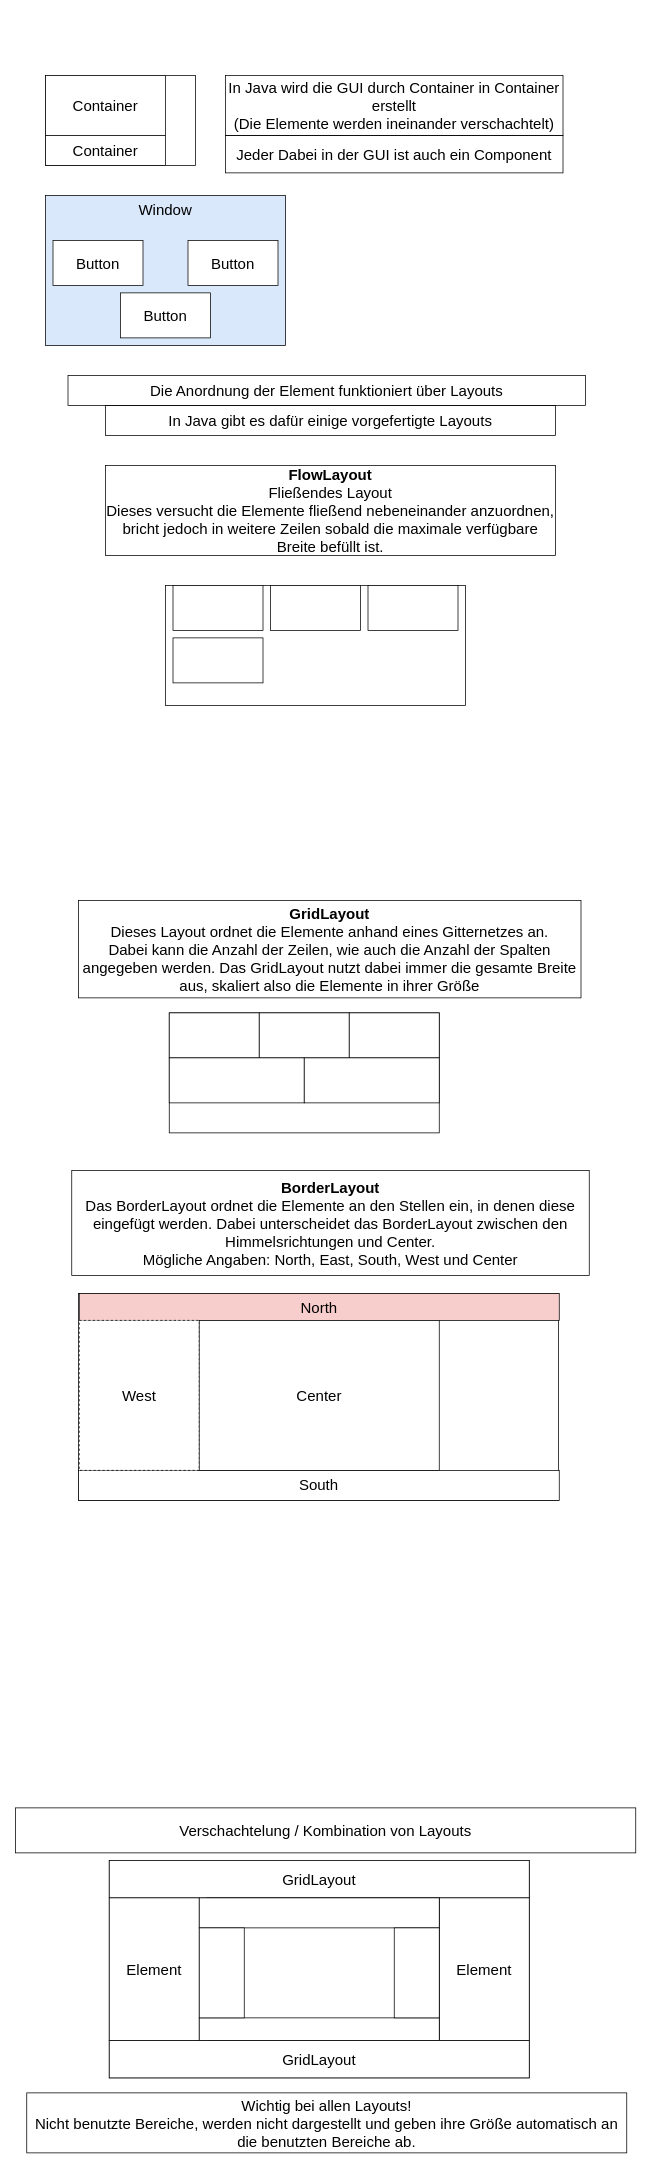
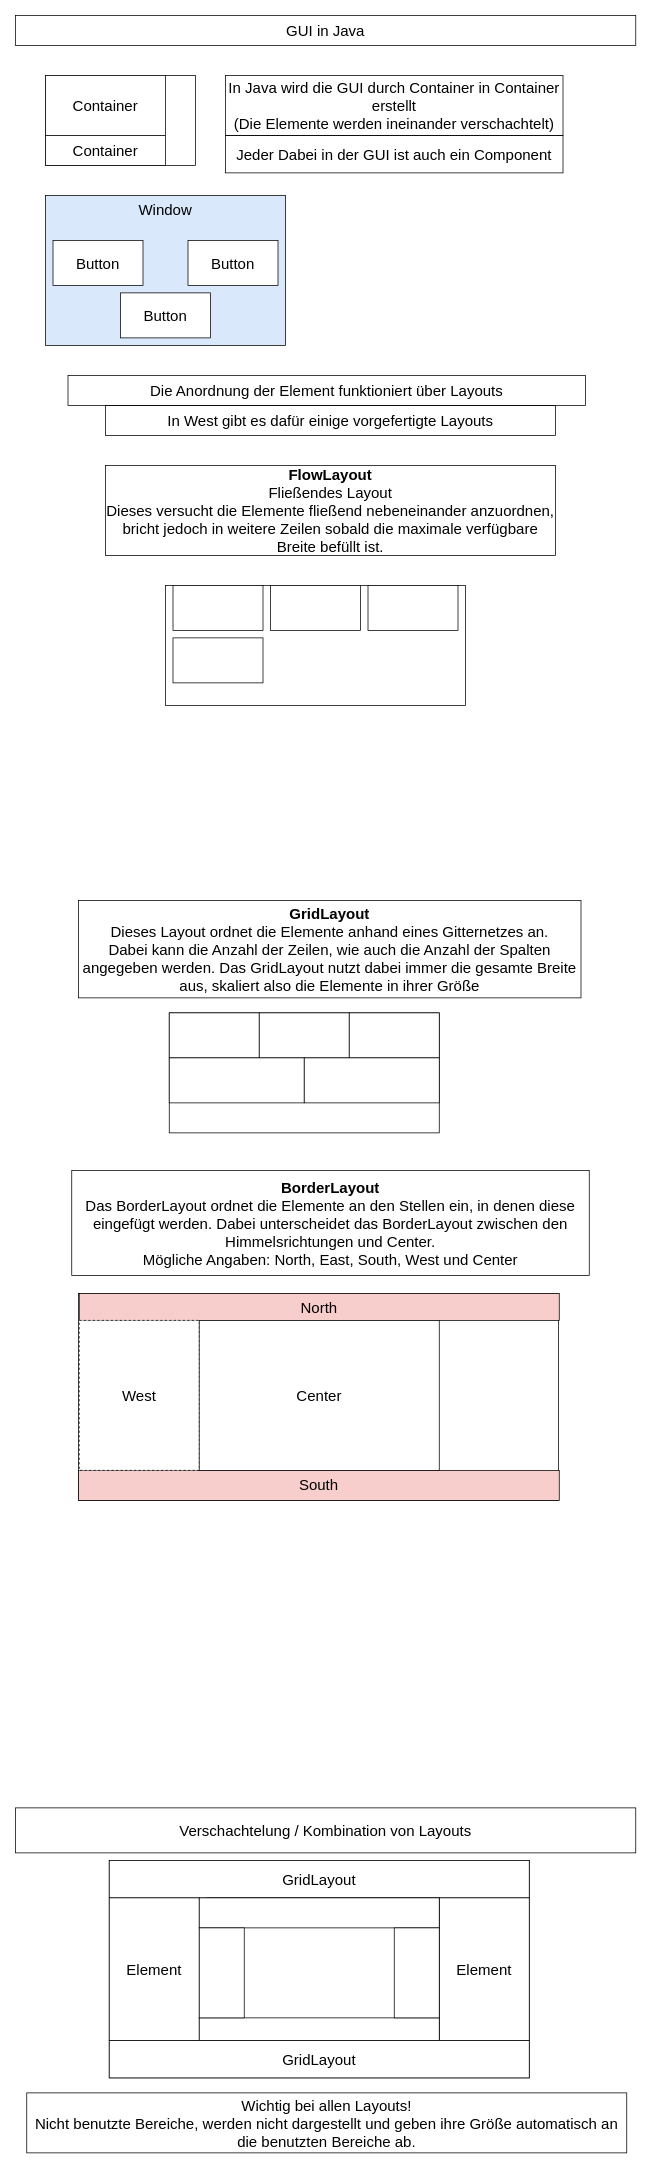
  <mxCell id="0" />
  <mxCell id="1" parent="0" />
  <mxCell id="2" value="" style="rounded=0;whiteSpace=wrap;html=1;fontSize=20;strokeColor=#000000;" vertex="1" parent="1"><mxGeometry x="60" y="100" width="200" height="120" as="geometry" /></mxCell>
+ <mxCell id="3" value="GUI in Java" style="text;html=1;fillColor=none;align=center;verticalAlign=middle;whiteSpace=wrap;rounded=0;fontSize=20;strokeColor=#000000;" vertex="1" parent="1"><mxGeometry width="827" height="40" as="geometry" x="20" y="20" /></mxCell>
  <mxCell id="4" value="Container" style="rounded=0;whiteSpace=wrap;html=1;fontSize=20;strokeColor=#000000;" vertex="1" parent="1"><mxGeometry x="60" y="100" width="160" height="80" as="geometry" /></mxCell>
  <mxCell id="5" value="Container" style="rounded=0;whiteSpace=wrap;html=1;fontSize=20;strokeColor=#000000;" vertex="1" parent="1"><mxGeometry x="60" y="180" width="160" height="40" as="geometry" /></mxCell>
  <mxCell id="6" value="In Java wird die GUI durch Container in Container erstellt&lt;br&gt;(Die Elemente werden ineinander verschachtelt)" style="text;html=1;fillColor=none;align=center;verticalAlign=middle;whiteSpace=wrap;rounded=0;fontSize=20;strokeColor=#000000;" vertex="1" parent="1"><mxGeometry x="300" y="100" width="450" height="80" as="geometry" /></mxCell>
  <mxCell id="7" value="Jeder Dabei in der GUI ist auch ein Component" style="text;html=1;fillColor=none;align=center;verticalAlign=middle;whiteSpace=wrap;rounded=0;fontSize=20;strokeColor=#000000;" vertex="1" parent="1"><mxGeometry x="300" y="180" width="450" height="50" as="geometry" /></mxCell>
  <mxCell id="8" value="Window" style="rounded=0;whiteSpace=wrap;html=1;fontSize=20;strokeColor=#000000;verticalAlign=top;fillColor=#dae8fc;" vertex="1" parent="1"><mxGeometry x="60" y="260" width="320" height="200" as="geometry" /></mxCell>
  <mxCell id="9" value="Button" style="rounded=0;whiteSpace=wrap;html=1;fontSize=20;strokeColor=#000000;" vertex="1" parent="1"><mxGeometry x="70" y="320" width="120" height="60" as="geometry" /></mxCell>
  <mxCell id="10" value="Button" style="rounded=0;whiteSpace=wrap;html=1;fontSize=20;strokeColor=#000000;" vertex="1" parent="1"><mxGeometry x="250" y="320" width="120" height="60" as="geometry" /></mxCell>
  <mxCell id="11" value="Button" style="rounded=0;whiteSpace=wrap;html=1;fontSize=20;strokeColor=#000000;" vertex="1" parent="1"><mxGeometry x="160" y="390" width="120" height="60" as="geometry" /></mxCell>
  <mxCell id="12" value="Die Anordnung der Element funktioniert über Layouts" style="text;html=1;fillColor=none;align=center;verticalAlign=middle;whiteSpace=wrap;rounded=0;fontSize=20;strokeColor=#000000;" vertex="1" parent="1"><mxGeometry x="90" y="500" width="690" height="40" as="geometry" /></mxCell>
- <mxCell id="13" value="In Java gibt es dafür einige vorgefertigte Layouts" style="text;html=1;fillColor=none;align=center;verticalAlign=middle;whiteSpace=wrap;rounded=0;fontSize=20;strokeColor=#000000;" vertex="1" parent="1"><mxGeometry x="140" y="540" width="600" height="40" as="geometry" /></mxCell>
+ <mxCell id="13" value="In West gibt es dafür einige vorgefertigte Layouts" style="text;html=1;fillColor=none;align=center;verticalAlign=middle;whiteSpace=wrap;rounded=0;fontSize=20;strokeColor=#000000;" vertex="1" parent="1"><mxGeometry x="140" y="540" width="600" height="40" as="geometry" /></mxCell>
  <mxCell id="14" value="&lt;b&gt;FlowLayout&lt;/b&gt;&lt;br&gt;Fließendes Layout&lt;br&gt;Dieses versucht die Elemente fließend nebeneinander anzuordnen, bricht jedoch in weitere Zeilen sobald die maximale verfügbare Breite befüllt ist." style="text;html=1;fillColor=none;align=center;verticalAlign=middle;whiteSpace=wrap;rounded=0;fontSize=20;strokeColor=#000000;" vertex="1" parent="1"><mxGeometry x="140" y="620" width="600" height="120" as="geometry" /></mxCell>
  <mxCell id="15" value="" style="rounded=0;whiteSpace=wrap;html=1;fontSize=20;strokeColor=#000000;verticalAlign=top;" vertex="1" parent="1"><mxGeometry x="220" y="780" width="400" height="160" as="geometry" /></mxCell>
  <mxCell id="16" value="" style="rounded=0;whiteSpace=wrap;html=1;fontSize=20;strokeColor=#000000;verticalAlign=top;" vertex="1" parent="1"><mxGeometry x="230" y="780" width="120" height="60" as="geometry" /></mxCell>
  <mxCell id="17" value="" style="rounded=0;whiteSpace=wrap;html=1;fontSize=20;strokeColor=#000000;verticalAlign=top;" vertex="1" parent="1"><mxGeometry x="360" y="780" width="120" height="60" as="geometry" /></mxCell>
  <mxCell id="18" value="" style="rounded=0;whiteSpace=wrap;html=1;fontSize=20;strokeColor=#000000;verticalAlign=top;" vertex="1" parent="1"><mxGeometry x="490" y="780" width="120" height="60" as="geometry" /></mxCell>
  <mxCell id="19" value="" style="rounded=0;whiteSpace=wrap;html=1;fontSize=20;strokeColor=#000000;verticalAlign=top;" vertex="1" parent="1"><mxGeometry x="230" y="850" width="120" height="60" as="geometry" /></mxCell>
  <mxCell id="20" value="&lt;b&gt;GridLayout&lt;/b&gt;&lt;br&gt;Dieses Layout ordnet die Elemente anhand eines Gitternetzes an.&lt;br&gt;Dabei kann die Anzahl der Zeilen, wie auch die Anzahl der Spalten angegeben werden. Das GridLayout nutzt dabei immer die gesamte Breite aus, skaliert also die Elemente in ihrer Größe" style="text;html=1;fillColor=none;align=center;verticalAlign=middle;whiteSpace=wrap;rounded=0;fontSize=20;strokeColor=#000000;" vertex="1" parent="1"><mxGeometry x="104" y="1200" width="670" height="130" as="geometry" /></mxCell>
  <mxCell id="21" value="" style="rounded=0;whiteSpace=wrap;html=1;fontSize=20;strokeColor=#000000;verticalAlign=top;" vertex="1" parent="1"><mxGeometry x="225" y="1350" width="360" height="160" as="geometry" /></mxCell>
  <mxCell id="22" value="" style="rounded=0;whiteSpace=wrap;html=1;fontSize=20;strokeColor=#000000;verticalAlign=top;" vertex="1" parent="1"><mxGeometry x="225" y="1350" width="120" height="60" as="geometry" /></mxCell>
  <mxCell id="23" value="" style="rounded=0;whiteSpace=wrap;html=1;fontSize=20;strokeColor=#000000;verticalAlign=top;" vertex="1" parent="1"><mxGeometry x="345" y="1350" width="120" height="60" as="geometry" /></mxCell>
  <mxCell id="24" value="" style="rounded=0;whiteSpace=wrap;html=1;fontSize=20;strokeColor=#000000;verticalAlign=top;" vertex="1" parent="1"><mxGeometry x="465" y="1350" width="120" height="60" as="geometry" /></mxCell>
  <mxCell id="25" value="" style="rounded=0;whiteSpace=wrap;html=1;fontSize=20;strokeColor=#000000;verticalAlign=top;" vertex="1" parent="1"><mxGeometry x="225" y="1410" width="180" height="60" as="geometry" /></mxCell>
  <mxCell id="26" value="" style="rounded=0;whiteSpace=wrap;html=1;fontSize=20;strokeColor=#000000;verticalAlign=top;" vertex="1" parent="1"><mxGeometry x="405" y="1410" width="180" height="60" as="geometry" /></mxCell>
  <mxCell id="27" value="&lt;b&gt;BorderLayout&lt;/b&gt;&lt;br&gt;Das BorderLayout ordnet die Elemente an den Stellen ein, in denen diese eingefügt werden. Dabei unterscheidet das BorderLayout zwischen den Himmelsrichtungen und Center.&lt;br&gt;Mögliche Angaben: North, East, South, West und Center" style="text;html=1;fillColor=none;align=center;verticalAlign=middle;whiteSpace=wrap;rounded=0;fontSize=20;strokeColor=#000000;" vertex="1" parent="1"><mxGeometry x="95" y="1560" width="690" height="140" as="geometry" /></mxCell>
  <mxCell id="28" value="" style="rounded=0;whiteSpace=wrap;html=1;fontSize=20;strokeColor=#000000;verticalAlign=top;" vertex="1" parent="1"><mxGeometry x="104" y="1724" width="640" height="276" as="geometry" /></mxCell>
  <mxCell id="29" value="North" style="rounded=0;whiteSpace=wrap;html=1;fontSize=20;strokeColor=#000000;verticalAlign=top;fillColor=#f8cecc;" vertex="1" parent="1"><mxGeometry x="105" y="1724" width="640" height="36" as="geometry" /></mxCell>
- <mxCell id="30" value="South" style="rounded=0;whiteSpace=wrap;html=1;fontSize=20;strokeColor=#000000;verticalAlign=top;" vertex="1" parent="1"><mxGeometry x="104" y="1960" width="641" height="40" as="geometry" /></mxCell>
+ <mxCell id="30" value="South" style="rounded=0;whiteSpace=wrap;html=1;fontSize=20;strokeColor=#000000;verticalAlign=top;fillColor=#f8cecc;" vertex="1" parent="1"><mxGeometry x="104" y="1960" width="641" height="40" as="geometry" /></mxCell>
  <mxCell id="31" value="West" style="rounded=0;whiteSpace=wrap;html=1;fontSize=20;strokeColor=#000000;verticalAlign=middle;dashed=1;" vertex="1" parent="1"><mxGeometry x="105" y="1760" width="160" height="200" as="geometry" /></mxCell>
  <mxCell id="32" value="Center" style="rounded=0;whiteSpace=wrap;html=1;fontSize=20;strokeColor=#000000;verticalAlign=middle;" vertex="1" parent="1"><mxGeometry x="265" y="1760" width="320" height="200" as="geometry" /></mxCell>
  <mxCell id="33" value="Verschachtelung / Kombination von Layouts" style="text;html=1;fillColor=none;align=center;verticalAlign=middle;whiteSpace=wrap;rounded=0;fontSize=20;strokeColor=#000000;" vertex="1" parent="1"><mxGeometry x="20" y="2410" width="827" height="60" as="geometry" /></mxCell>
  <mxCell id="34" value="" style="rounded=0;whiteSpace=wrap;html=1;fontSize=20;strokeColor=#000000;verticalAlign=middle;" vertex="1" parent="1"><mxGeometry x="145" y="2480" width="560" height="290" as="geometry" /></mxCell>
  <mxCell id="35" value="GridLayout" style="rounded=0;whiteSpace=wrap;html=1;fontSize=20;strokeColor=#000000;verticalAlign=middle;" vertex="1" parent="1"><mxGeometry x="145" y="2480" width="560" height="50" as="geometry" /></mxCell>
  <mxCell id="36" value="GridLayout" style="rounded=0;whiteSpace=wrap;html=1;fontSize=20;strokeColor=#000000;verticalAlign=middle;" vertex="1" parent="1"><mxGeometry x="145" y="2720" width="560" height="50" as="geometry" /></mxCell>
  <mxCell id="37" value="Element" style="rounded=0;whiteSpace=wrap;html=1;fontSize=20;strokeColor=#000000;verticalAlign=middle;" vertex="1" parent="1"><mxGeometry x="145" y="2530" width="120" height="190" as="geometry" /></mxCell>
  <mxCell id="38" value="Element" style="rounded=0;whiteSpace=wrap;html=1;fontSize=20;strokeColor=#000000;verticalAlign=middle;" vertex="1" parent="1"><mxGeometry x="585" y="2530" width="120" height="190" as="geometry" /></mxCell>
  <mxCell id="39" value="" style="rounded=0;whiteSpace=wrap;html=1;fontSize=20;strokeColor=#000000;verticalAlign=middle;" vertex="1" parent="1"><mxGeometry x="275" y="2530" width="310" height="190" as="geometry" /></mxCell>
  <mxCell id="40" value="" style="rounded=0;whiteSpace=wrap;html=1;fontSize=20;strokeColor=#000000;verticalAlign=middle;" vertex="1" parent="1"><mxGeometry x="265" y="2530" width="320" height="40" as="geometry" /></mxCell>
  <mxCell id="41" value="" style="rounded=0;whiteSpace=wrap;html=1;fontSize=20;strokeColor=#000000;verticalAlign=middle;" vertex="1" parent="1"><mxGeometry x="265" y="2690" width="320" height="30" as="geometry" /></mxCell>
  <mxCell id="42" value="" style="rounded=0;whiteSpace=wrap;html=1;fontSize=20;strokeColor=#000000;verticalAlign=middle;" vertex="1" parent="1"><mxGeometry x="265" y="2570" width="60" height="120" as="geometry" /></mxCell>
  <mxCell id="43" value="" style="rounded=0;whiteSpace=wrap;html=1;fontSize=20;strokeColor=#000000;verticalAlign=middle;" vertex="1" parent="1"><mxGeometry x="525" y="2570" width="60" height="120" as="geometry" /></mxCell>
  <mxCell id="44" value="Wichtig bei allen Layouts!&lt;br&gt;Nicht benutzte Bereiche, werden nicht dargestellt und geben ihre Größe automatisch an die benutzten Bereiche ab." style="text;html=1;fillColor=none;align=center;verticalAlign=middle;whiteSpace=wrap;rounded=0;fontSize=20;strokeColor=#000000;" vertex="1" parent="1"><mxGeometry x="35" y="2790" width="800" height="80" as="geometry" /></mxCell>
